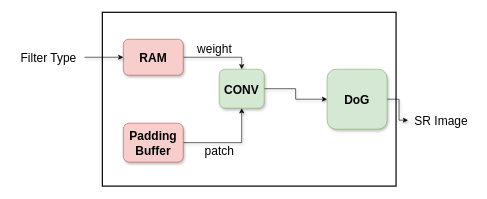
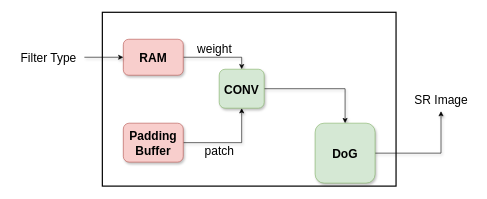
  <mxCell id="0" />
  <mxCell id="1" parent="0" />
  <mxCell id="2" value="" style="rounded=0;whiteSpace=wrap;html=1;shadow=0;labelBackgroundColor=none;fontSize=20;fillColor=none;glass=0;sketch=0;strokeWidth=2;" vertex="1" parent="1"><mxGeometry x="170" y="20" width="490" height="290" as="geometry" /></mxCell>
  <mxCell id="3" style="edgeStyle=orthogonalEdgeStyle;rounded=0;orthogonalLoop=1;jettySize=auto;html=1;entryX=0.5;entryY=0;entryDx=0;entryDy=0;shadow=1;" edge="1" parent="1" source="5" target="9"><mxGeometry relative="1" as="geometry" /></mxCell>
  <mxCell id="4" value="weight" style="edgeLabel;html=1;align=center;verticalAlign=bottom;resizable=0;points=[];fontSize=20;labelBackgroundColor=none;" vertex="1" connectable="0" parent="3"><mxGeometry x="0.369" y="-3" relative="1" as="geometry"><mxPoint x="-29" y="-3" as="offset" /></mxGeometry></mxCell>
  <mxCell id="5" value="&lt;b&gt;&lt;font style=&quot;font-size: 20px;&quot;&gt;RAM&lt;/font&gt;&lt;/b&gt;" style="rounded=1;whiteSpace=wrap;html=1;fillColor=#f8cecc;strokeColor=#b85450;shadow=1;" vertex="1" parent="1"><mxGeometry x="205" y="65" width="100" height="60" as="geometry" /></mxCell>
  <mxCell id="6" style="edgeStyle=orthogonalEdgeStyle;rounded=0;orthogonalLoop=1;jettySize=auto;html=1;entryX=0.5;entryY=1;entryDx=0;entryDy=0;shadow=1;" edge="1" parent="1" source="7" target="9"><mxGeometry relative="1" as="geometry" /></mxCell>
  <mxCell id="7" value="&lt;b&gt;&lt;font style=&quot;font-size: 20px;&quot;&gt;Padding Buffer&lt;/font&gt;&lt;/b&gt;" style="rounded=1;whiteSpace=wrap;html=1;fillColor=#f8cecc;strokeColor=#b85450;shadow=1;" vertex="1" parent="1"><mxGeometry x="205" y="205" width="100" height="65" as="geometry" /></mxCell>
  <mxCell id="8" value="" style="edgeStyle=orthogonalEdgeStyle;rounded=0;orthogonalLoop=1;jettySize=auto;html=1;shadow=1;fontSize=20;" edge="1" parent="1" source="9" target="12"><mxGeometry relative="1" as="geometry" /></mxCell>
  <mxCell id="9" value="&lt;b&gt;&lt;font style=&quot;font-size: 20px;&quot;&gt;CONV&lt;/font&gt;&lt;/b&gt;" style="rounded=1;whiteSpace=wrap;html=1;fillColor=#d5e8d4;strokeColor=#82b366;shadow=1;" vertex="1" parent="1"><mxGeometry x="365" y="115" width="75" height="65" as="geometry" /></mxCell>
  <mxCell id="10" value="patch" style="edgeLabel;html=1;align=center;verticalAlign=bottom;resizable=0;points=[];fontSize=20;labelBackgroundColor=none;rotation=0;" vertex="1" connectable="0" parent="1"><mxGeometry x="364.998" y="265" as="geometry" /></mxCell>
  <mxCell id="11" style="edgeStyle=orthogonalEdgeStyle;rounded=0;orthogonalLoop=1;jettySize=auto;html=1;shadow=1;fontSize=20;" edge="1" parent="1" source="12" target="15"><mxGeometry relative="1" as="geometry" /></mxCell>
- <mxCell id="12" value="&lt;b&gt;&lt;font style=&quot;font-size: 20px;&quot;&gt;DoG&lt;/font&gt;&lt;/b&gt;" style="rounded=1;whiteSpace=wrap;html=1;fillColor=#d5e8d4;strokeColor=#82b366;shadow=1;" vertex="1" parent="1"><mxGeometry x="545" y="115" width="100" height="100" as="geometry" /></mxCell>
+ <mxCell id="12" value="&lt;b&gt;&lt;font style=&quot;font-size: 20px;&quot;&gt;DoG&lt;/font&gt;&lt;/b&gt;" style="rounded=1;whiteSpace=wrap;html=1;fillColor=#d5e8d4;strokeColor=#82b366;shadow=1;" vertex="1" parent="1"><mxGeometry x="525" y="205" width="100" height="100" as="geometry" /></mxCell>
  <mxCell id="13" style="edgeStyle=orthogonalEdgeStyle;rounded=0;orthogonalLoop=1;jettySize=auto;html=1;entryX=0;entryY=0.5;entryDx=0;entryDy=0;shadow=1;fontSize=20;" edge="1" parent="1" source="14" target="5"><mxGeometry relative="1" as="geometry" /></mxCell>
  <mxCell id="14" value="Filter Type" style="text;html=1;align=center;verticalAlign=middle;resizable=0;points=[];autosize=1;strokeColor=none;fillColor=none;fontSize=20;" vertex="1" parent="1"><mxGeometry x="20" y="75" width="120" height="40" as="geometry" /></mxCell>
- <mxCell id="15" value="SR Image" style="text;html=1;align=center;verticalAlign=middle;resizable=0;points=[];autosize=1;strokeColor=none;fillColor=none;fontSize=20;" vertex="1" parent="1"><mxGeometry x="680" y="180" width="110" height="40" as="geometry" /></mxCell>
+ <mxCell id="15" value="SR Image" style="text;html=1;align=center;verticalAlign=middle;resizable=0;points=[];autosize=1;strokeColor=none;fillColor=none;fontSize=20;" vertex="1" parent="1"><mxGeometry x="680" y="145" width="110" height="40" as="geometry" /></mxCell>
